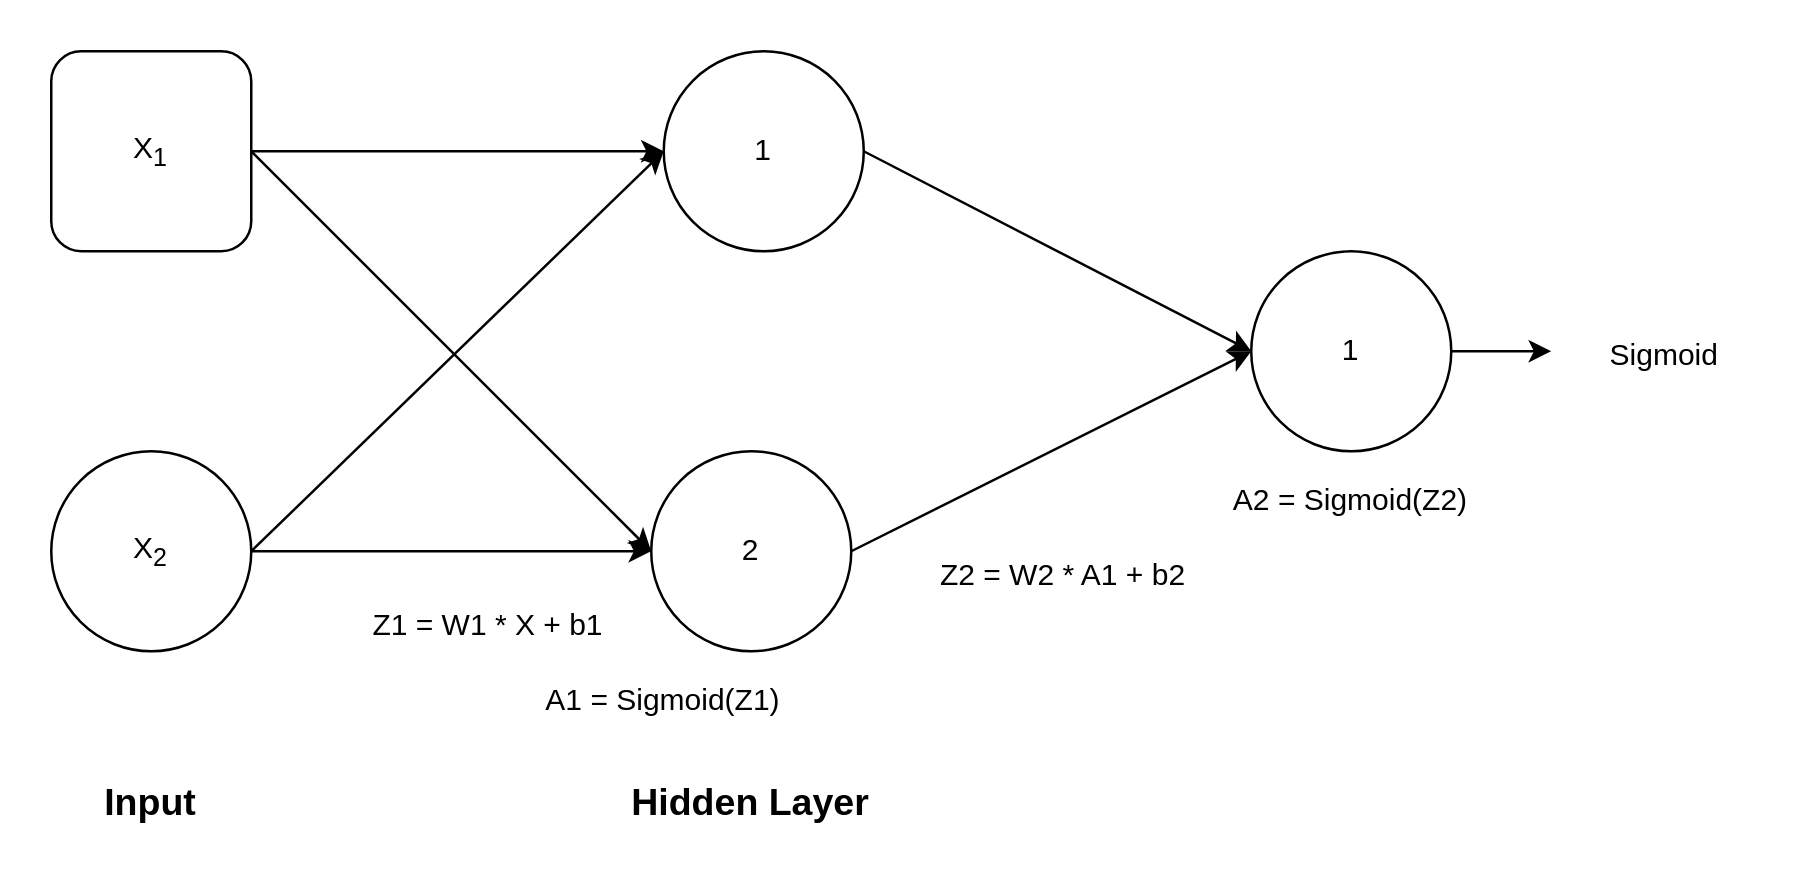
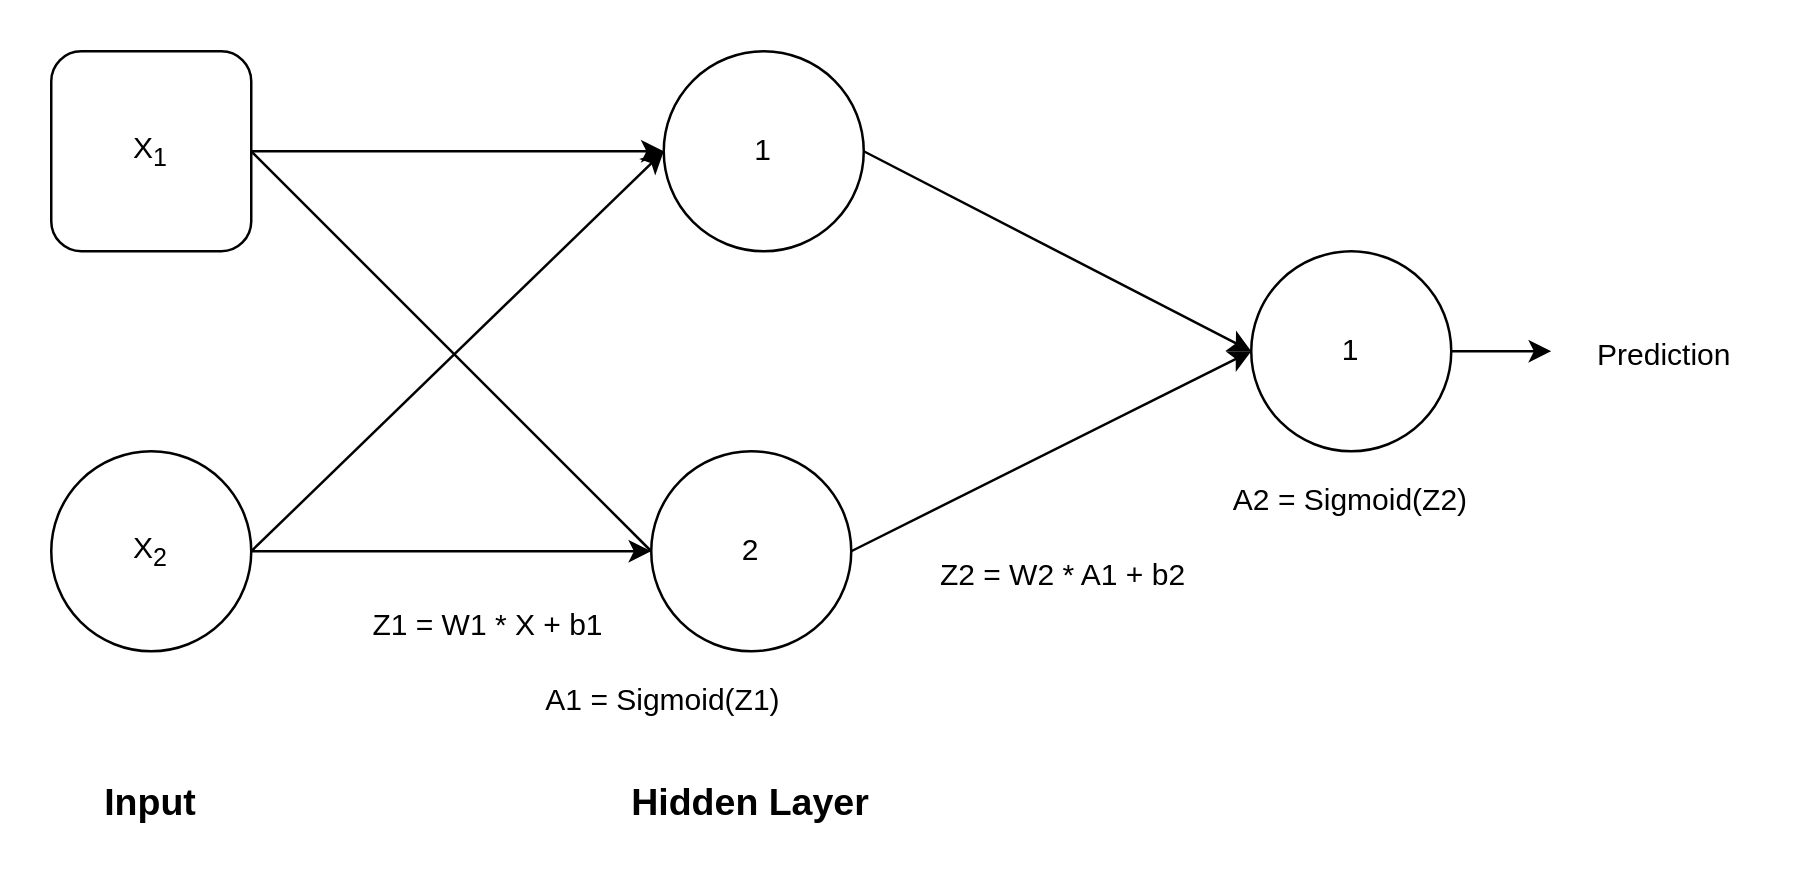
  <mxCell id="0" />
  <mxCell id="1" parent="0" />
  <mxCell id="2" style="rounded=0;orthogonalLoop=1;jettySize=auto;html=1;exitX=1;exitY=0.5;exitDx=0;exitDy=0;entryX=0;entryY=0.5;entryDx=0;entryDy=0;" edge="1" parent="1" source="4" target="9"><mxGeometry relative="1" as="geometry" /></mxCell>
- <mxCell id="3" style="edgeStyle=none;rounded=0;orthogonalLoop=1;jettySize=auto;html=1;exitX=1;exitY=0.5;exitDx=0;exitDy=0;entryX=0;entryY=0.5;entryDx=0;entryDy=0;" edge="1" parent="1" source="4" target="17"><mxGeometry relative="1" as="geometry" /></mxCell>
+ <mxCell id="3" style="edgeStyle=none;rounded=0;orthogonalLoop=1;jettySize=auto;html=1;exitX=1;exitY=0.5;exitDx=0;exitDy=0;entryX=0;entryY=0.5;entryDx=0;entryDy=0;endArrow=none;" edge="1" parent="1" source="4" target="17"><mxGeometry relative="1" as="geometry" /></mxCell>
  <mxCell id="4" value="X&lt;sub&gt;1&lt;/sub&gt;" style="whiteSpace=wrap;html=1;aspect=fixed;rounded=1;" vertex="1" parent="1"><mxGeometry x="20" y="20" width="80" height="80" as="geometry" /></mxCell>
  <mxCell id="5" style="edgeStyle=none;rounded=0;orthogonalLoop=1;jettySize=auto;html=1;exitX=1;exitY=0.5;exitDx=0;exitDy=0;entryX=0;entryY=0.5;entryDx=0;entryDy=0;" edge="1" parent="1" source="7" target="9"><mxGeometry relative="1" as="geometry" /></mxCell>
  <mxCell id="6" style="edgeStyle=none;rounded=0;orthogonalLoop=1;jettySize=auto;html=1;exitX=1;exitY=0.5;exitDx=0;exitDy=0;" edge="1" parent="1" source="7"><mxGeometry relative="1" as="geometry"><mxPoint x="260" y="220" as="targetPoint" /></mxGeometry></mxCell>
  <mxCell id="7" value="X&lt;sub&gt;2&lt;/sub&gt;" style="ellipse;whiteSpace=wrap;html=1;aspect=fixed;" vertex="1" parent="1"><mxGeometry x="20" y="180" width="80" height="80" as="geometry" /></mxCell>
  <mxCell id="8" style="edgeStyle=none;rounded=0;orthogonalLoop=1;jettySize=auto;html=1;exitX=1;exitY=0.5;exitDx=0;exitDy=0;entryX=0;entryY=0.5;entryDx=0;entryDy=0;" edge="1" parent="1" source="9" target="11"><mxGeometry relative="1" as="geometry" /></mxCell>
  <mxCell id="9" value="1" style="ellipse;whiteSpace=wrap;html=1;aspect=fixed;" vertex="1" parent="1"><mxGeometry x="265" y="20" width="80" height="80" as="geometry" /></mxCell>
  <mxCell id="10" style="edgeStyle=none;rounded=0;orthogonalLoop=1;jettySize=auto;html=1;exitX=1;exitY=0.5;exitDx=0;exitDy=0;fontSize=15;" edge="1" parent="1" source="11"><mxGeometry relative="1" as="geometry"><mxPoint x="620" y="140" as="targetPoint" /></mxGeometry></mxCell>
  <mxCell id="11" value="1" style="ellipse;whiteSpace=wrap;html=1;aspect=fixed;" vertex="1" parent="1"><mxGeometry x="500" y="100" width="80" height="80" as="geometry" /></mxCell>
  <mxCell id="12" value="Z1 = W1 * X + b1" style="text;html=1;strokeColor=none;fillColor=none;align=center;verticalAlign=middle;whiteSpace=wrap;rounded=0;" vertex="1" parent="1"><mxGeometry x="145" y="240" width="100" height="20" as="geometry" /></mxCell>
  <mxCell id="13" value="Z2 = W2 * A1 + b2" style="text;html=1;strokeColor=none;fillColor=none;align=center;verticalAlign=middle;whiteSpace=wrap;rounded=0;" vertex="1" parent="1"><mxGeometry x="370" y="220" width="110" height="20" as="geometry" /></mxCell>
  <mxCell id="14" value="A1 = Sigmoid(Z1)" style="text;html=1;strokeColor=none;fillColor=none;align=center;verticalAlign=middle;whiteSpace=wrap;rounded=0;" vertex="1" parent="1"><mxGeometry x="205" y="270" width="120" height="20" as="geometry" /></mxCell>
  <mxCell id="15" value="A2 = Sigmoid(Z2)" style="text;html=1;strokeColor=none;fillColor=none;align=center;verticalAlign=middle;whiteSpace=wrap;rounded=0;" vertex="1" parent="1"><mxGeometry x="480" y="190" width="120" height="20" as="geometry" /></mxCell>
  <mxCell id="16" style="edgeStyle=none;rounded=0;orthogonalLoop=1;jettySize=auto;html=1;exitX=1;exitY=0.5;exitDx=0;exitDy=0;entryX=0;entryY=0.5;entryDx=0;entryDy=0;" edge="1" parent="1" source="17" target="11"><mxGeometry relative="1" as="geometry" /></mxCell>
  <mxCell id="17" value="2" style="ellipse;whiteSpace=wrap;html=1;aspect=fixed;" vertex="1" parent="1"><mxGeometry x="260" y="180" width="80" height="80" as="geometry" /></mxCell>
  <mxCell id="18" value="Input" style="text;html=1;strokeColor=none;fillColor=none;align=center;verticalAlign=middle;whiteSpace=wrap;rounded=0;fontSize=15;fontStyle=1" vertex="1" parent="1"><mxGeometry x="40" y="310" width="40" height="20" as="geometry" /></mxCell>
  <mxCell id="19" value="Hidden Layer" style="text;html=1;strokeColor=none;fillColor=none;align=center;verticalAlign=middle;whiteSpace=wrap;rounded=0;fontSize=15;fontStyle=1" vertex="1" parent="1"><mxGeometry x="250" y="310" width="100" height="20" as="geometry" /></mxCell>
- <mxCell id="20" value="&lt;font style=&quot;font-size: 12px&quot;&gt;Sigmoid&lt;/font&gt;" style="text;html=1;align=center;verticalAlign=middle;resizable=0;points=[];autosize=1;strokeColor=none;fontSize=15;" vertex="1" parent="1"><mxGeometry x="630" y="130" width="70" height="20" as="geometry" /></mxCell>
+ <mxCell id="20" value="&lt;font style=&quot;font-size: 12px&quot;&gt;Prediction&lt;/font&gt;" style="text;html=1;align=center;verticalAlign=middle;resizable=0;points=[];autosize=1;strokeColor=none;fontSize=15;" vertex="1" parent="1"><mxGeometry x="630" y="130" width="70" height="20" as="geometry" /></mxCell>
